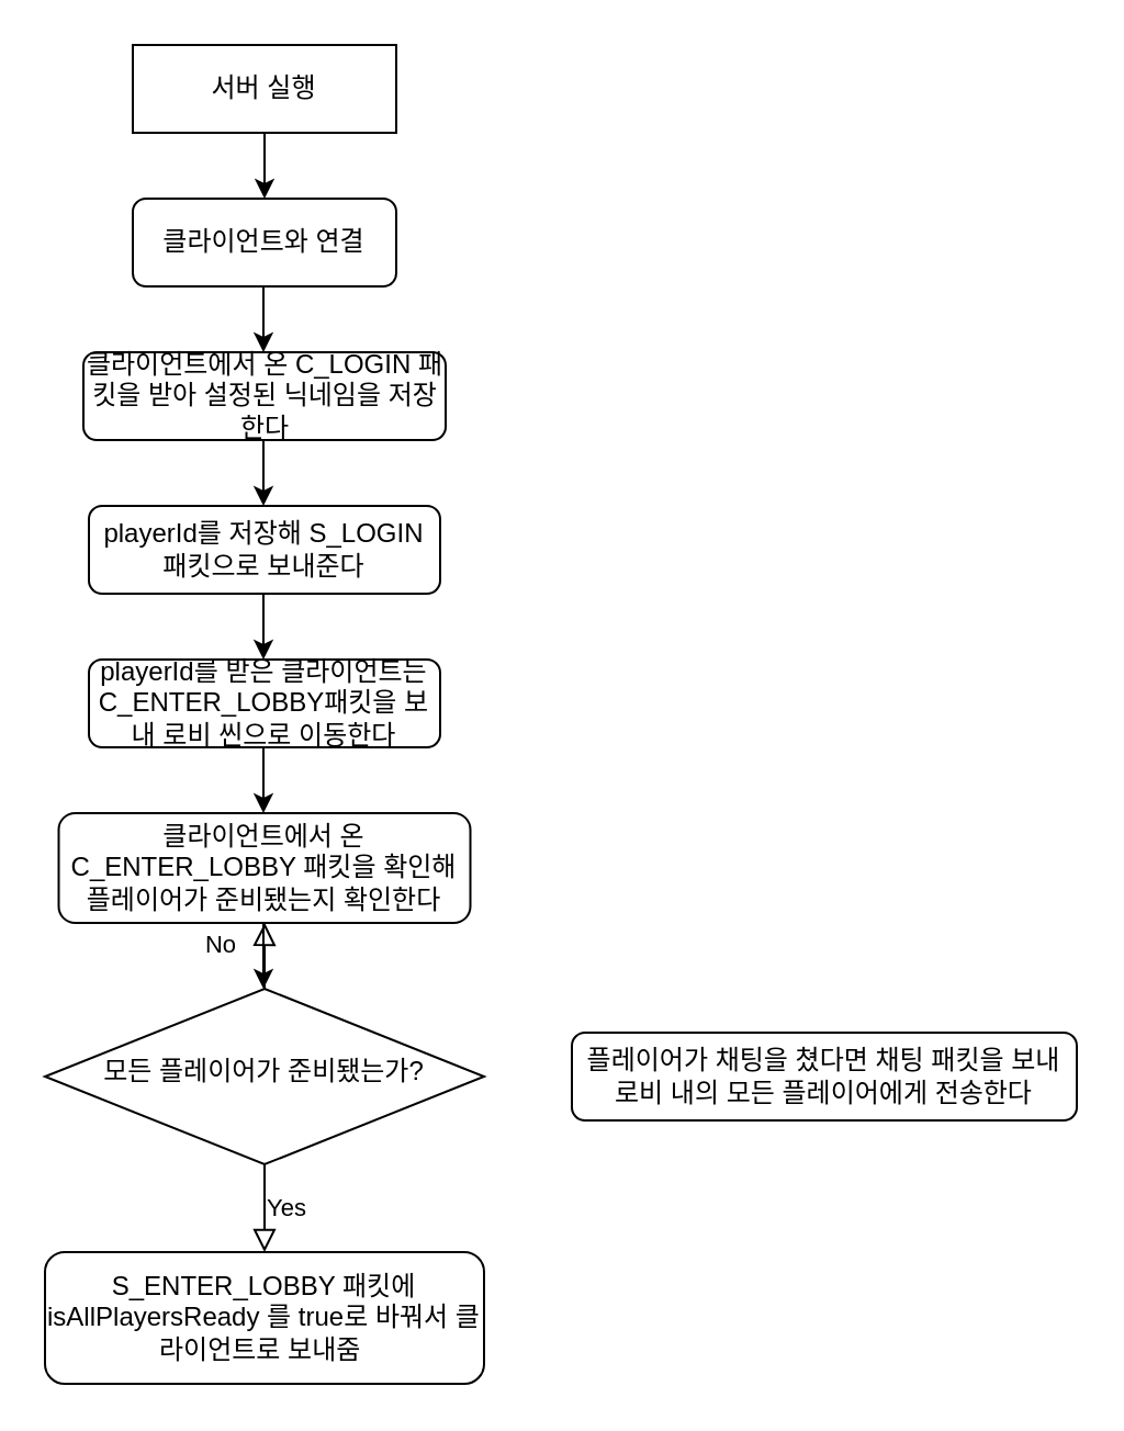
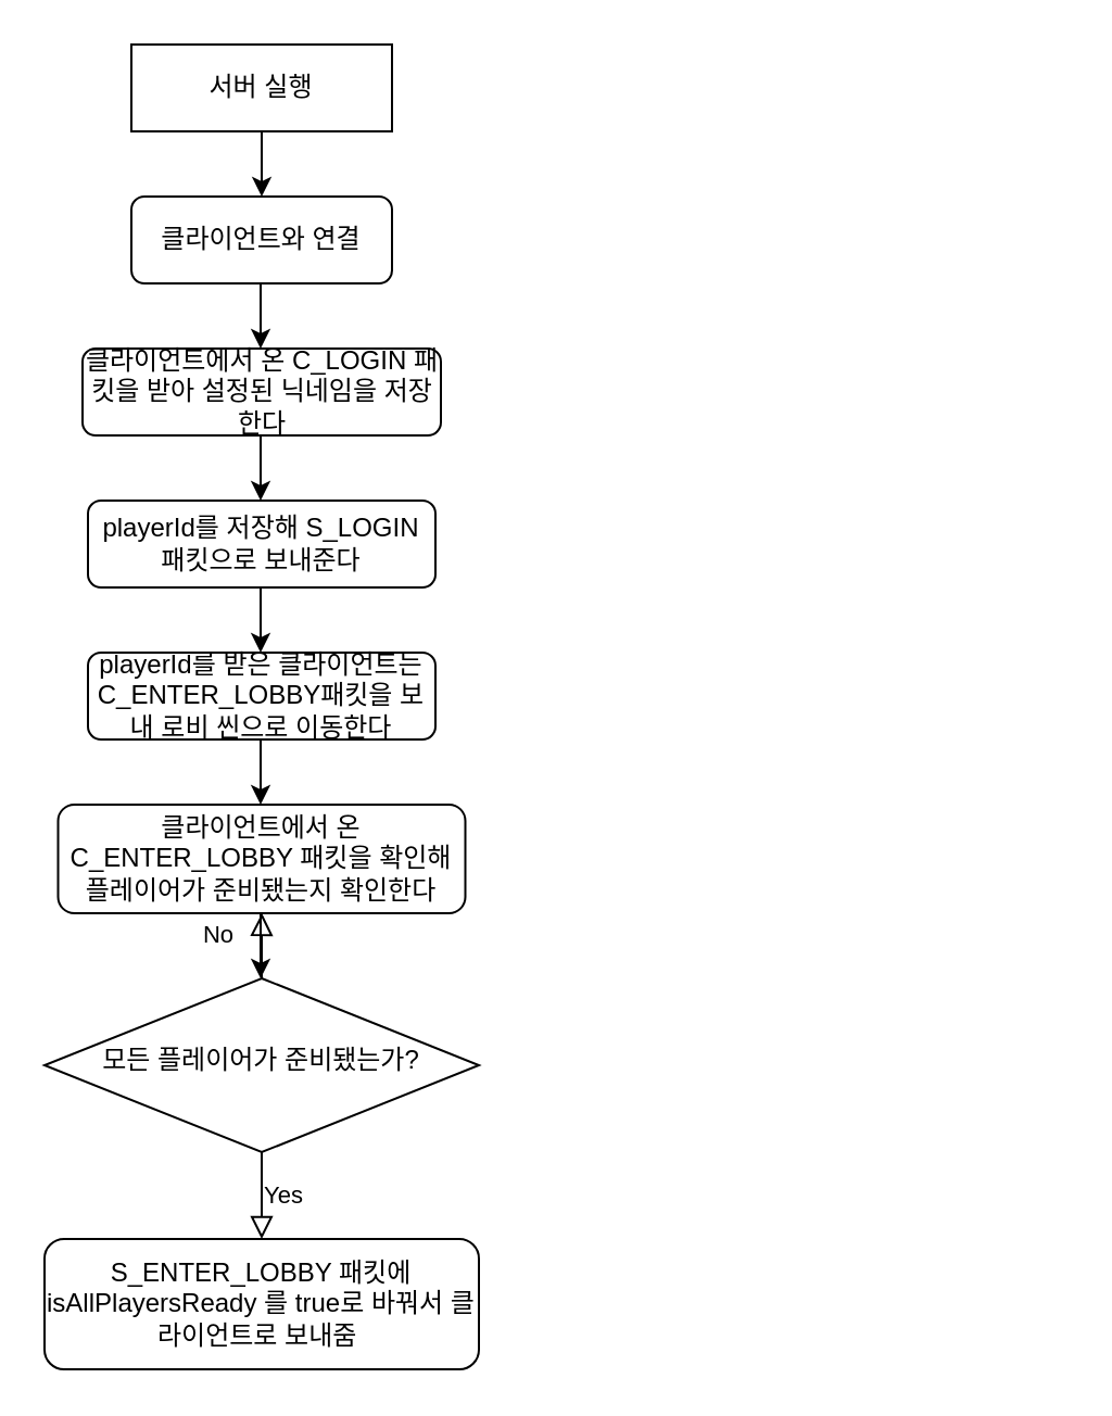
  <mxCell id="0" />
  <mxCell id="1" parent="0" />
  <mxCell id="2" value="서버 실행" style="whiteSpace=wrap;html=1;fontSize=12;glass=0;strokeWidth=1;shadow=0;rounded=0;" parent="1" vertex="1"><mxGeometry x="60" y="20" width="120" height="40" as="geometry" /></mxCell>
  <mxCell id="3" value="클라이언트와 연결" style="rounded=1;whiteSpace=wrap;html=1;fontSize=12;glass=0;strokeWidth=1;shadow=0;" parent="1" vertex="1"><mxGeometry x="60" y="90" width="120" height="40" as="geometry" /></mxCell>
  <mxCell id="4" value="No" style="rounded=0;html=1;jettySize=auto;orthogonalLoop=1;fontSize=11;endArrow=block;endFill=0;endSize=8;strokeWidth=1;shadow=0;labelBackgroundColor=none;edgeStyle=orthogonalEdgeStyle;" parent="1" source="6" target="12" edge="1"><mxGeometry x="0.333" y="20" relative="1" as="geometry"><mxPoint as="offset" /></mxGeometry></mxCell>
  <mxCell id="5" value="Yes" style="edgeStyle=orthogonalEdgeStyle;rounded=0;html=1;jettySize=auto;orthogonalLoop=1;fontSize=11;endArrow=block;endFill=0;endSize=8;strokeWidth=1;shadow=0;labelBackgroundColor=none;" parent="1" source="6" target="8" edge="1"><mxGeometry y="10" relative="1" as="geometry"><mxPoint as="offset" /></mxGeometry></mxCell>
  <mxCell id="6" value="모든 플레이어가 준비됐는가?" style="rhombus;whiteSpace=wrap;html=1;shadow=0;fontFamily=Helvetica;fontSize=12;align=center;strokeWidth=1;spacing=6;spacingTop=-4;" parent="1" vertex="1"><mxGeometry x="20" y="450" width="200" height="80" as="geometry" /></mxCell>
- <mxCell id="7" value="플레이어가 채팅을 쳤다면 채팅 패킷을 보내 로비 내의 모든 플레이어에게 전송한다" style="rounded=1;whiteSpace=wrap;html=1;fontSize=12;glass=0;strokeWidth=1;shadow=0;" parent="1" vertex="1"><mxGeometry x="260" y="470" width="230" height="40" as="geometry" /></mxCell>
  <mxCell id="8" value="S_ENTER_LOBBY 패킷에 isAllPlayersReady 를 true로 바꿔서 클라이언트로 보내줌&amp;nbsp;" style="rounded=1;whiteSpace=wrap;html=1;fontSize=12;glass=0;strokeWidth=1;shadow=0;" parent="1" vertex="1"><mxGeometry x="20" y="570" width="200" height="60" as="geometry" /></mxCell>
  <mxCell id="9" value="클라이언트에서 온 C_LOGIN 패킷을 받아 설정된 닉네임을 저장한다" style="rounded=1;whiteSpace=wrap;html=1;fontSize=12;glass=0;strokeWidth=1;shadow=0;" vertex="1" parent="1"><mxGeometry x="37.5" y="160" width="165" height="40" as="geometry" /></mxCell>
  <mxCell id="10" value="playerId를 저장해 S_LOGIN 패킷으로 보내준다" style="rounded=1;whiteSpace=wrap;html=1;fontSize=12;glass=0;strokeWidth=1;shadow=0;" vertex="1" parent="1"><mxGeometry x="40" y="230" width="160" height="40" as="geometry" /></mxCell>
  <mxCell id="11" value="playerId를 받은 클라이언트는 C_ENTER_LOBBY패킷을 보내 로비 씬으로 이동한다" style="rounded=1;whiteSpace=wrap;html=1;fontSize=12;glass=0;strokeWidth=1;shadow=0;" vertex="1" parent="1"><mxGeometry x="40" y="300" width="160" height="40" as="geometry" /></mxCell>
  <mxCell id="12" value="클라이언트에서 온 C_ENTER_LOBBY 패킷을 확인해 플레이어가 준비됐는지 확인한다" style="rounded=1;whiteSpace=wrap;html=1;fontSize=12;glass=0;strokeWidth=1;shadow=0;" vertex="1" parent="1"><mxGeometry x="26.25" y="370" width="187.5" height="50" as="geometry" /></mxCell>
  <mxCell id="13" value="" style="endArrow=classic;html=1;rounded=0;edgeStyle=orthogonalEdgeStyle;exitX=0.5;exitY=1;exitDx=0;exitDy=0;" edge="1" parent="1" source="2" target="3"><mxGeometry width="50" height="50" relative="1" as="geometry"><mxPoint x="100" y="270" as="sourcePoint" /><mxPoint x="150" y="220" as="targetPoint" /></mxGeometry></mxCell>
  <mxCell id="14" value="" style="endArrow=classic;html=1;rounded=0;edgeStyle=orthogonalEdgeStyle;exitX=0.5;exitY=1;exitDx=0;exitDy=0;" edge="1" parent="1"><mxGeometry width="50" height="50" relative="1" as="geometry"><mxPoint x="119.5" y="130" as="sourcePoint" /><mxPoint x="119.5" y="160" as="targetPoint" /></mxGeometry></mxCell>
  <mxCell id="15" value="" style="endArrow=classic;html=1;rounded=0;edgeStyle=orthogonalEdgeStyle;exitX=0.5;exitY=1;exitDx=0;exitDy=0;" edge="1" parent="1"><mxGeometry width="50" height="50" relative="1" as="geometry"><mxPoint x="119.5" y="200" as="sourcePoint" /><mxPoint x="119.5" y="230" as="targetPoint" /></mxGeometry></mxCell>
  <mxCell id="16" value="" style="endArrow=classic;html=1;rounded=0;edgeStyle=orthogonalEdgeStyle;exitX=0.5;exitY=1;exitDx=0;exitDy=0;" edge="1" parent="1"><mxGeometry width="50" height="50" relative="1" as="geometry"><mxPoint x="119.5" y="270" as="sourcePoint" /><mxPoint x="119.5" y="300" as="targetPoint" /></mxGeometry></mxCell>
  <mxCell id="17" value="" style="endArrow=classic;html=1;rounded=0;edgeStyle=orthogonalEdgeStyle;exitX=0.5;exitY=1;exitDx=0;exitDy=0;" edge="1" parent="1"><mxGeometry width="50" height="50" relative="1" as="geometry"><mxPoint x="119.5" y="340" as="sourcePoint" /><mxPoint x="119.5" y="370" as="targetPoint" /></mxGeometry></mxCell>
  <mxCell id="18" value="" style="endArrow=classic;html=1;rounded=0;edgeStyle=orthogonalEdgeStyle;exitX=0.5;exitY=1;exitDx=0;exitDy=0;" edge="1" parent="1"><mxGeometry width="50" height="50" relative="1" as="geometry"><mxPoint x="119.5" y="420" as="sourcePoint" /><mxPoint x="119.5" y="450" as="targetPoint" /></mxGeometry></mxCell>
